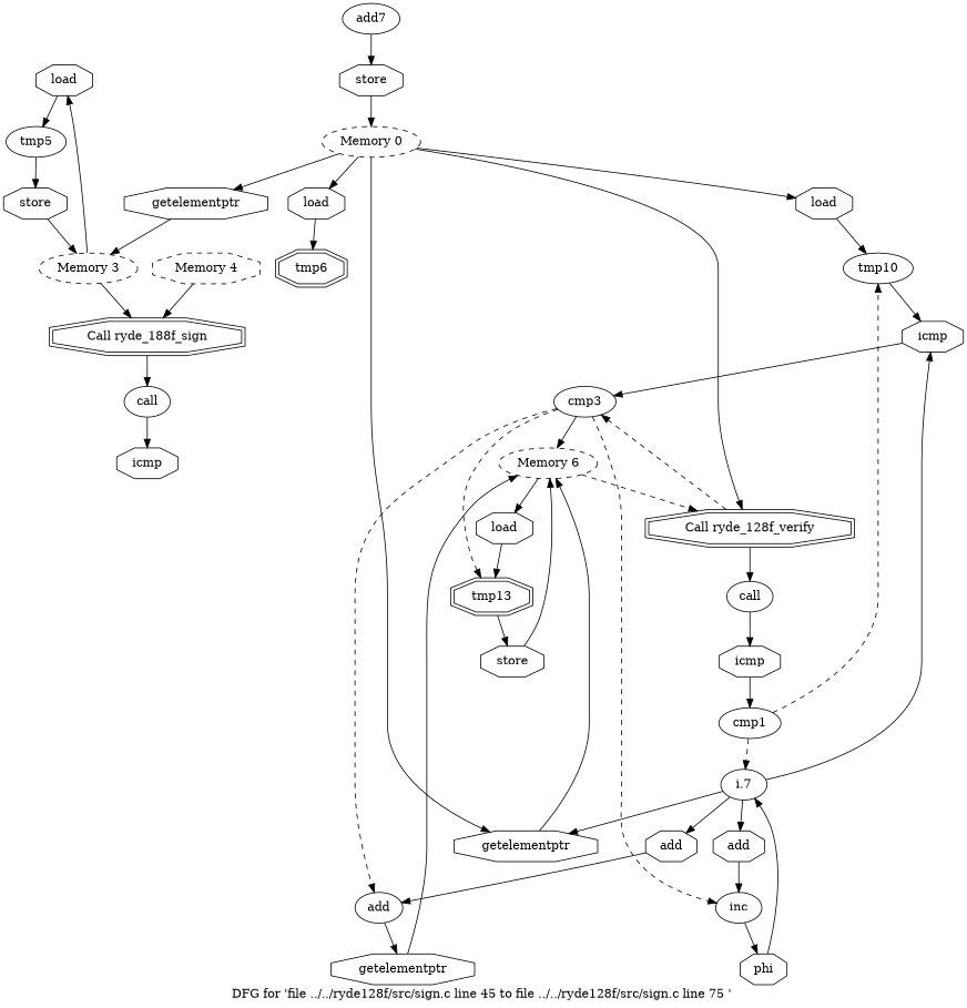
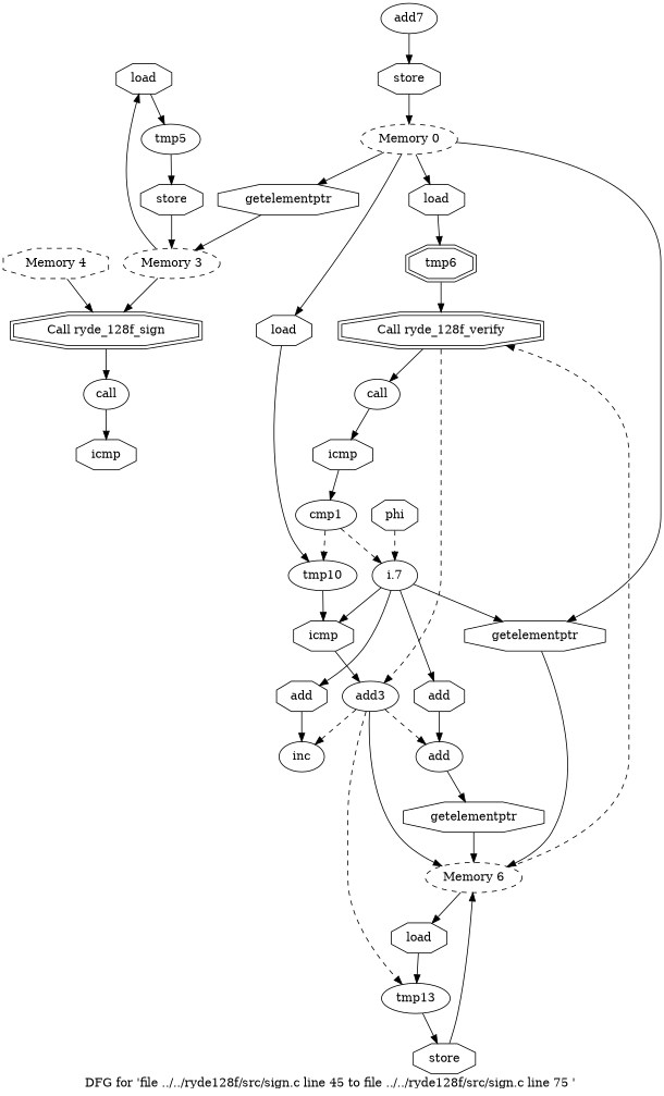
  digraph {
    label="DFG for 'file ../../ryde128f/src/sign.c line 45 to file ../../ryde128f/src/sign.c line 75 ' "
    node [shape=octagon style=solid]
    n1 [label=load]
    n2 [label=tmp5 shape=ellipse]
    n3 [label=store]
    n4 [label="Memory 3" shape=ellipse style=dashed]
-   n5 [label="Call ryde_188f_sign" shape=doubleoctagon]
+   n5 [label="Call ryde_128f_sign" shape=doubleoctagon]
    n6 [label="Memory 0" shape=ellipse style=dashed]
    n7 [label=getelementptr]
    n8 [label=load]
    n9 [label=load]
    n10 [label=getelementptr]
    n11 [label=tmp6 shape=doubleoctagon]
    n12 [label=tmp10 shape=ellipse]
    n13 [label="Memory 6" shape=ellipse style=dashed]
    n14 [label="Call ryde_128f_verify" shape=doubleoctagon]
    n15 [label=icmp]
    n16 [label=load]
    n17 [label=call shape=ellipse]
    n18 [label=icmp]
    n19 [label="Memory 4" style=dashed]
    n20 [label=add7 shape=ellipse]
    n21 [label=store]
    n22 [label=call shape=ellipse]
-   n23 [label=cmp3 shape=ellipse]
-   n24 [label=tmp13 shape=doubleoctagon]
+   n23 [label=add3 shape=ellipse]
+   n24 [label=tmp13 shape=ellipse]
    n25 [label=icmp]
    n26 [label=store]
    n27 [label=cmp1 shape=ellipse]
    n28 [label="i.7" shape=ellipse]
    n29 [label=add]
    n30 [label=add]
    n31 [label=inc shape=ellipse]
    n32 [label=add shape=ellipse]
    n33 [label=phi]
    n34 [label=getelementptr]
    n1 -> n2
    n2 -> n3
    n3 -> n4
    n4 -> n1
    n4 -> n5
    n5 -> n17
    n6 -> n7
    n6 -> n8
    n6 -> n9
    n6 -> n10
    n7 -> n4
    n8 -> n11
    n9 -> n12
    n10 -> n13
-   n6 -> n14
+   n11 -> n14
    n12 -> n15
    n13 -> n14 [style=dashed]
    n13 -> n16
    n14 -> n22
    n14 -> n23 [style=dashed]
    n15 -> n23
    n16 -> n24
    n17 -> n18
    n19 -> n5
    n20 -> n21
    n21 -> n6
    n22 -> n25
    n23 -> n13 [style=solid]
    n23 -> n24 [style=dashed]
    n23 -> n31 [style=dashed]
    n23 -> n32 [style=dashed]
    n24 -> n26
    n25 -> n27
    n26 -> n13
    n27 -> n12 [style=dashed]
    n27 -> n28 [style=dashed]
    n28 -> n10
    n28 -> n15
    n28 -> n29
    n28 -> n30
    n29 -> n31
    n30 -> n32
-   n31 -> n33
    n32 -> n34
-   n33 -> n28
+   n33 -> n28 [style=dashed]
    n34 -> n13
  }
